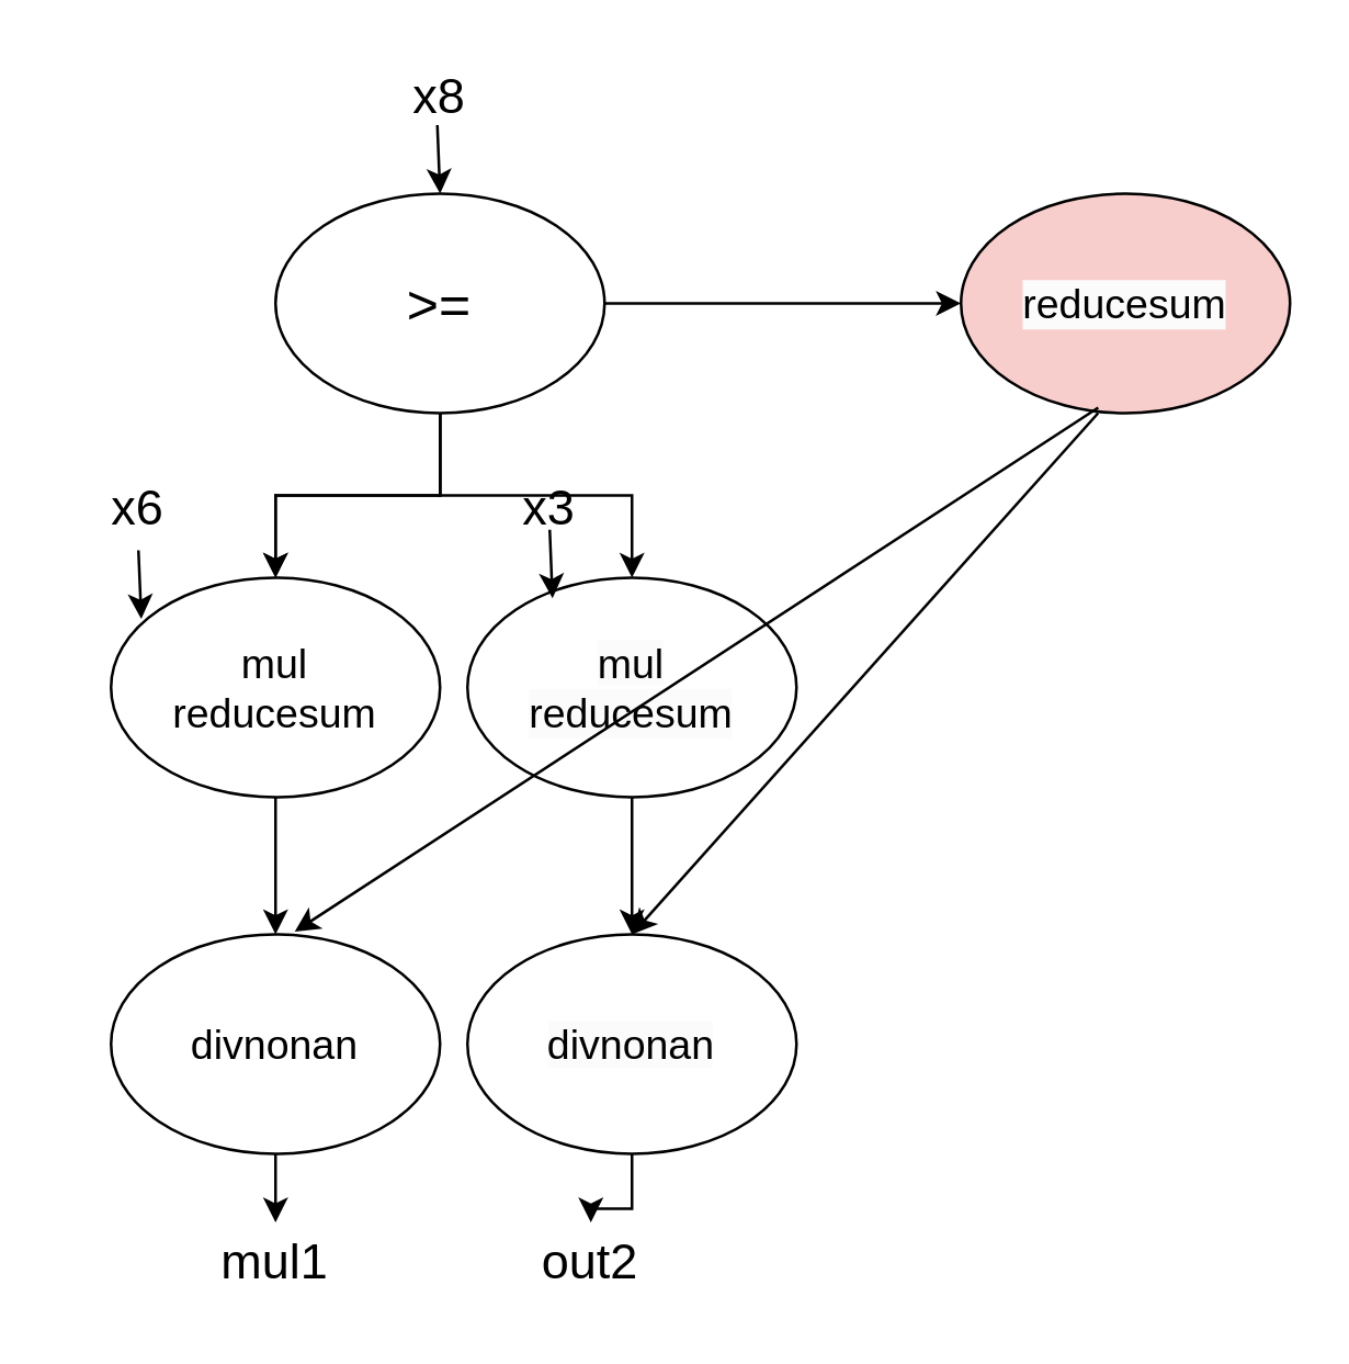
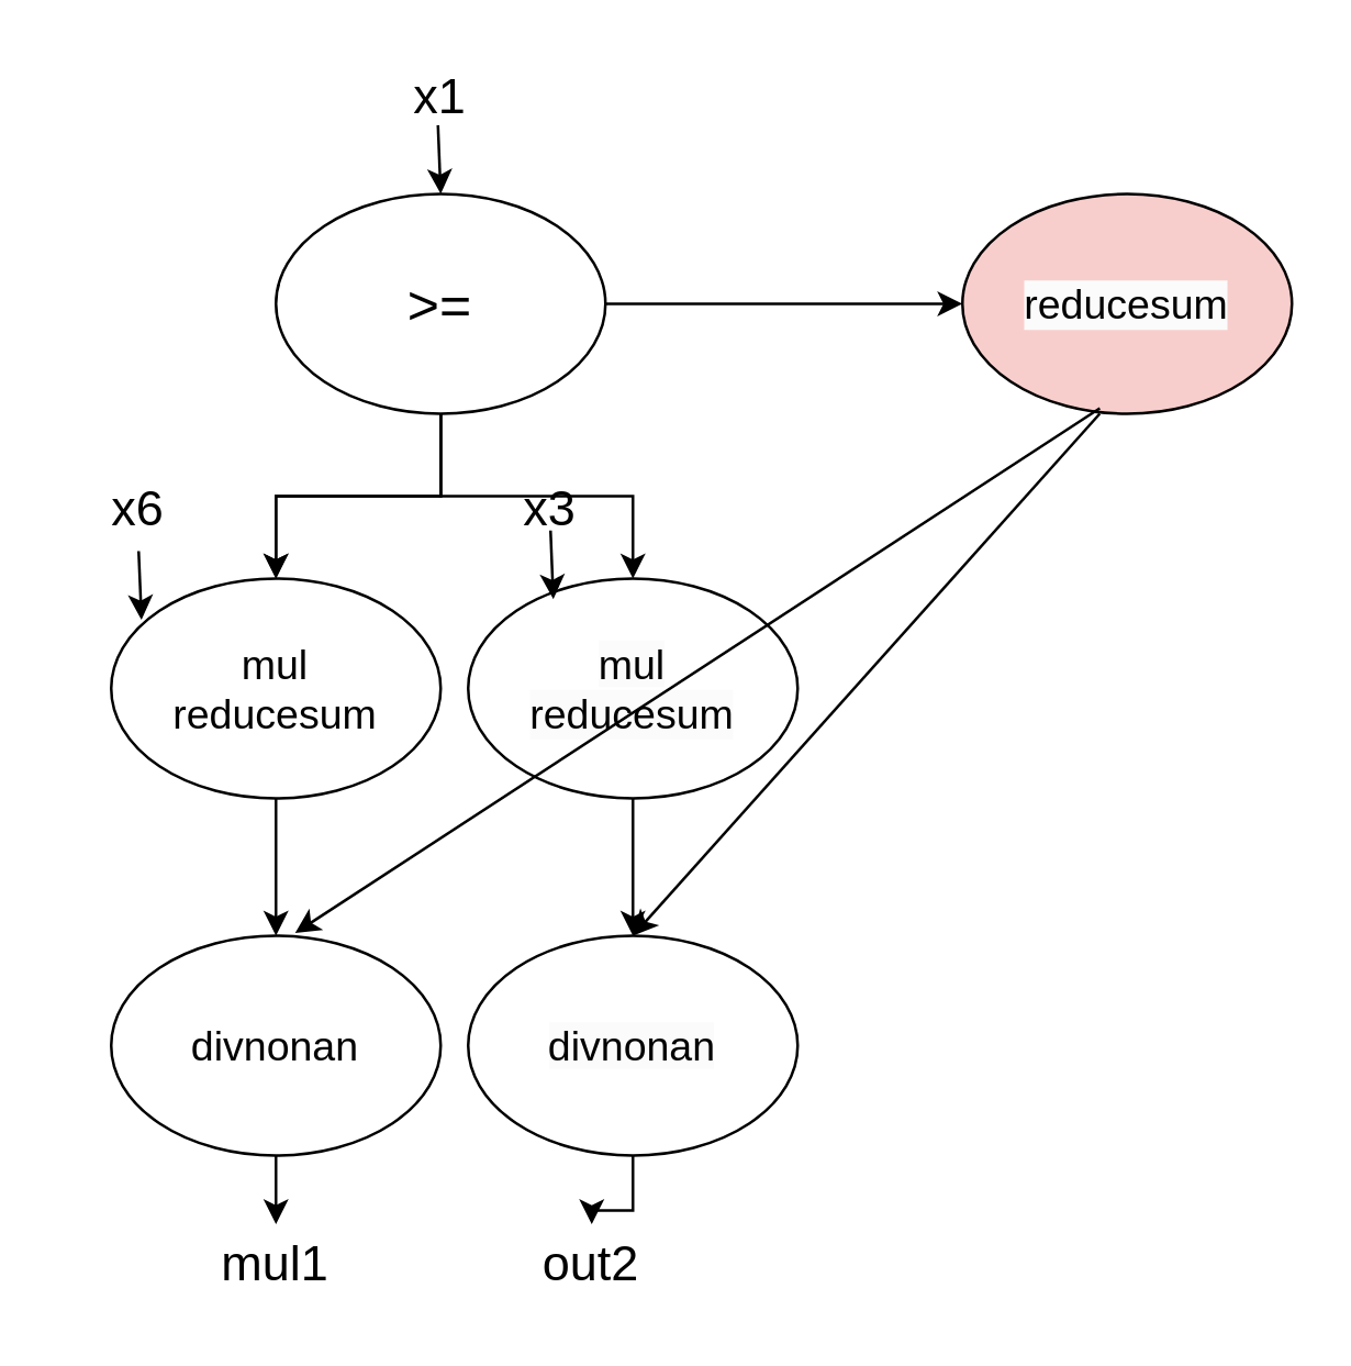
  <mxCell id="0" />
  <mxCell id="1" parent="0" />
  <mxCell id="2" value="" style="edgeStyle=orthogonalEdgeStyle;rounded=0;orthogonalLoop=1;jettySize=auto;html=1;" edge="1" parent="1" source="6" target="8"><mxGeometry relative="1" as="geometry" /></mxCell>
  <mxCell id="3" value="" style="edgeStyle=orthogonalEdgeStyle;rounded=0;orthogonalLoop=1;jettySize=auto;html=1;" edge="1" parent="1" source="6" target="8"><mxGeometry relative="1" as="geometry" /></mxCell>
  <mxCell id="4" value="" style="edgeStyle=orthogonalEdgeStyle;rounded=0;orthogonalLoop=1;jettySize=auto;html=1;" edge="1" parent="1" source="6" target="10"><mxGeometry relative="1" as="geometry" /></mxCell>
  <mxCell id="5" value="" style="edgeStyle=orthogonalEdgeStyle;rounded=0;orthogonalLoop=1;jettySize=auto;html=1;" edge="1" parent="1" source="6" target="11"><mxGeometry relative="1" as="geometry" /></mxCell>
  <mxCell id="6" value="&lt;font style=&quot;font-size: 20px;&quot;&gt;&amp;gt;=&lt;/font&gt;" style="ellipse;whiteSpace=wrap;html=1;" vertex="1" parent="1"><mxGeometry x="100" y="70" width="120" height="80" as="geometry" /></mxCell>
  <mxCell id="7" value="" style="edgeStyle=orthogonalEdgeStyle;rounded=0;orthogonalLoop=1;jettySize=auto;html=1;" edge="1" parent="1" source="8" target="13"><mxGeometry relative="1" as="geometry" /></mxCell>
  <mxCell id="8" value="&lt;font style=&quot;font-size: 15px;&quot;&gt;mul&lt;/font&gt;&lt;div&gt;&lt;font style=&quot;font-size: 15px;&quot;&gt;reducesum&lt;/font&gt;&lt;/div&gt;" style="ellipse;whiteSpace=wrap;html=1;" vertex="1" parent="1"><mxGeometry x="40" y="210" width="120" height="80" as="geometry" /></mxCell>
  <mxCell id="9" value="" style="edgeStyle=orthogonalEdgeStyle;rounded=0;orthogonalLoop=1;jettySize=auto;html=1;" edge="1" parent="1" source="10" target="15"><mxGeometry relative="1" as="geometry" /></mxCell>
  <mxCell id="10" value="&lt;meta charset=&quot;utf-8&quot;&gt;&lt;font style=&quot;forced-color-adjust: none; color: rgb(0, 0, 0); font-family: Helvetica; font-style: normal; font-variant-ligatures: normal; font-variant-caps: normal; font-weight: 400; letter-spacing: normal; orphans: 2; text-align: center; text-indent: 0px; text-transform: none; widows: 2; word-spacing: 0px; -webkit-text-stroke-width: 0px; white-space: normal; background-color: rgb(251, 251, 251); text-decoration-thickness: initial; text-decoration-style: initial; text-decoration-color: initial; font-size: 15px;&quot;&gt;mul&lt;/font&gt;&lt;div style=&quot;forced-color-adjust: none; color: rgb(0, 0, 0); font-family: Helvetica; font-size: 12px; font-style: normal; font-variant-ligatures: normal; font-variant-caps: normal; font-weight: 400; letter-spacing: normal; orphans: 2; text-align: center; text-indent: 0px; text-transform: none; widows: 2; word-spacing: 0px; -webkit-text-stroke-width: 0px; white-space: normal; background-color: rgb(251, 251, 251); text-decoration-thickness: initial; text-decoration-style: initial; text-decoration-color: initial;&quot;&gt;&lt;font style=&quot;forced-color-adjust: none; font-size: 15px;&quot;&gt;reducesum&lt;/font&gt;&lt;/div&gt;" style="ellipse;whiteSpace=wrap;html=1;" vertex="1" parent="1"><mxGeometry x="170" y="210" width="120" height="80" as="geometry" /></mxCell>
  <mxCell id="11" value="&lt;div style=&quot;forced-color-adjust: none; color: rgb(0, 0, 0); font-family: Helvetica; font-size: 12px; font-style: normal; font-variant-ligatures: normal; font-variant-caps: normal; font-weight: 400; letter-spacing: normal; orphans: 2; text-align: center; text-indent: 0px; text-transform: none; widows: 2; word-spacing: 0px; -webkit-text-stroke-width: 0px; white-space: normal; background-color: rgb(251, 251, 251); text-decoration-thickness: initial; text-decoration-style: initial; text-decoration-color: initial;&quot;&gt;&lt;font style=&quot;forced-color-adjust: none; font-size: 15px;&quot;&gt;reducesum&lt;/font&gt;&lt;/div&gt;" style="ellipse;whiteSpace=wrap;html=1;fillColor=#f8cecc;" vertex="1" parent="1"><mxGeometry x="350" y="70" width="120" height="80" as="geometry" /></mxCell>
  <mxCell id="12" value="" style="edgeStyle=orthogonalEdgeStyle;rounded=0;orthogonalLoop=1;jettySize=auto;html=1;" edge="1" parent="1" source="13" target="24"><mxGeometry relative="1" as="geometry" /></mxCell>
  <mxCell id="13" value="&lt;span style=&quot;font-size: 15px;&quot;&gt;divnonan&lt;/span&gt;" style="ellipse;whiteSpace=wrap;html=1;" vertex="1" parent="1"><mxGeometry x="40" y="340" width="120" height="80" as="geometry" /></mxCell>
  <mxCell id="14" value="" style="edgeStyle=orthogonalEdgeStyle;rounded=0;orthogonalLoop=1;jettySize=auto;html=1;" edge="1" parent="1" source="15" target="25"><mxGeometry relative="1" as="geometry" /></mxCell>
  <mxCell id="15" value="&lt;meta charset=&quot;utf-8&quot;&gt;&lt;span style=&quot;color: rgb(0, 0, 0); font-family: Helvetica; font-size: 15px; font-style: normal; font-variant-ligatures: normal; font-variant-caps: normal; font-weight: 400; letter-spacing: normal; orphans: 2; text-align: center; text-indent: 0px; text-transform: none; widows: 2; word-spacing: 0px; -webkit-text-stroke-width: 0px; white-space: normal; background-color: rgb(251, 251, 251); text-decoration-thickness: initial; text-decoration-style: initial; text-decoration-color: initial; display: inline !important; float: none;&quot;&gt;divnonan&lt;/span&gt;" style="ellipse;whiteSpace=wrap;html=1;" vertex="1" parent="1"><mxGeometry x="170" y="340" width="120" height="80" as="geometry" /></mxCell>
  <mxCell id="16" value="" style="endArrow=classic;html=1;rounded=0;exitX=0.417;exitY=0.975;exitDx=0;exitDy=0;exitPerimeter=0;entryX=0.558;entryY=-0.012;entryDx=0;entryDy=0;entryPerimeter=0;" edge="1" parent="1" source="11" target="13"><mxGeometry width="50" height="50" relative="1" as="geometry"><mxPoint x="250" y="290" as="sourcePoint" /><mxPoint x="300" y="240" as="targetPoint" /></mxGeometry></mxCell>
  <mxCell id="17" value="" style="endArrow=classic;html=1;rounded=0;" edge="1" parent="1"><mxGeometry width="50" height="50" relative="1" as="geometry"><mxPoint x="400" y="150" as="sourcePoint" /><mxPoint x="230" y="340" as="targetPoint" /></mxGeometry></mxCell>
  <mxCell id="18" value="&lt;font style=&quot;font-size: 18px;&quot;&gt;x6&lt;/font&gt;" style="text;html=1;align=center;verticalAlign=middle;whiteSpace=wrap;rounded=0;" vertex="1" parent="1"><mxGeometry x="20" y="170" width="60" height="30" as="geometry" /></mxCell>
  <mxCell id="19" value="&lt;font style=&quot;font-size: 18px;&quot;&gt;x3&lt;/font&gt;" style="text;html=1;align=center;verticalAlign=middle;whiteSpace=wrap;rounded=0;" vertex="1" parent="1"><mxGeometry x="170" y="170" width="60" height="30" as="geometry" /></mxCell>
- <mxCell id="20" value="&lt;font style=&quot;font-size: 18px;&quot;&gt;x8&lt;/font&gt;" style="text;html=1;align=center;verticalAlign=middle;whiteSpace=wrap;rounded=0;" vertex="1" parent="1"><mxGeometry x="130" y="20" width="60" height="30" as="geometry" /></mxCell>
+ <mxCell id="20" value="&lt;font style=&quot;font-size: 18px;&quot;&gt;x1&lt;/font&gt;" style="text;html=1;align=center;verticalAlign=middle;whiteSpace=wrap;rounded=0;" vertex="1" parent="1"><mxGeometry x="130" y="20" width="60" height="30" as="geometry" /></mxCell>
  <mxCell id="21" value="" style="endArrow=classic;html=1;rounded=0;exitX=0.5;exitY=1;exitDx=0;exitDy=0;entryX=0.092;entryY=0.188;entryDx=0;entryDy=0;entryPerimeter=0;" edge="1" parent="1" source="18" target="8"><mxGeometry width="50" height="50" relative="1" as="geometry"><mxPoint x="250" y="280" as="sourcePoint" /><mxPoint x="300" y="230" as="targetPoint" /></mxGeometry></mxCell>
  <mxCell id="22" value="" style="endArrow=classic;html=1;rounded=0;exitX=0.5;exitY=1;exitDx=0;exitDy=0;entryX=0.092;entryY=0.188;entryDx=0;entryDy=0;entryPerimeter=0;" edge="1" parent="1"><mxGeometry width="50" height="50" relative="1" as="geometry"><mxPoint x="200" y="192.5" as="sourcePoint" /><mxPoint x="201" y="217.5" as="targetPoint" /></mxGeometry></mxCell>
  <mxCell id="23" value="" style="endArrow=classic;html=1;rounded=0;exitX=0.5;exitY=1;exitDx=0;exitDy=0;entryX=0.092;entryY=0.188;entryDx=0;entryDy=0;entryPerimeter=0;" edge="1" parent="1"><mxGeometry width="50" height="50" relative="1" as="geometry"><mxPoint x="159" y="45" as="sourcePoint" /><mxPoint x="160" y="70" as="targetPoint" /></mxGeometry></mxCell>
  <mxCell id="24" value="&lt;font style=&quot;font-size: 18px;&quot;&gt;mul1&lt;/font&gt;" style="text;html=1;align=center;verticalAlign=middle;whiteSpace=wrap;rounded=0;" vertex="1" parent="1"><mxGeometry x="70" y="445" width="60" height="30" as="geometry" /></mxCell>
  <mxCell id="25" value="&lt;font style=&quot;font-size: 18px;&quot;&gt;out2&lt;/font&gt;" style="text;html=1;align=center;verticalAlign=middle;whiteSpace=wrap;rounded=0;" vertex="1" parent="1"><mxGeometry x="185" y="445" width="60" height="30" as="geometry" /></mxCell>
